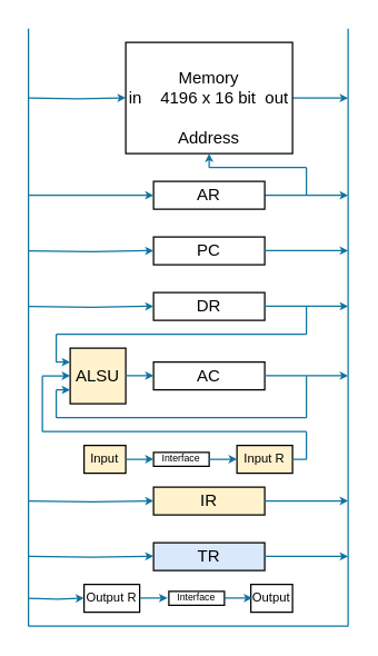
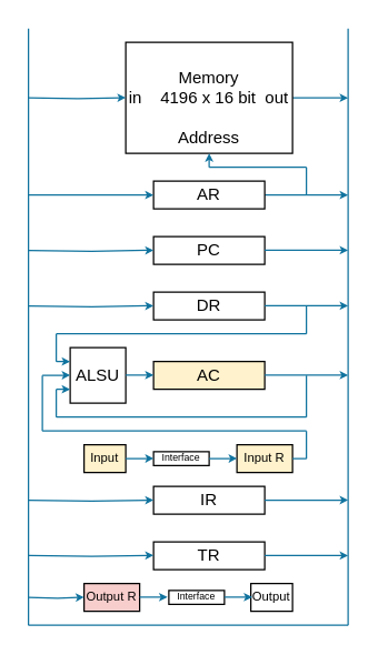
  <mxCell id="0" />
  <mxCell id="1" parent="0" />
  <mxCell id="2" style="edgeStyle=orthogonalEdgeStyle;rounded=0;orthogonalLoop=1;jettySize=auto;html=1;fillColor=#b1ddf0;strokeColor=#10739e;startSize=6;endSize=3;" parent="1" source="3" edge="1"><mxGeometry relative="1" as="geometry"><mxPoint x="250" y="70" as="targetPoint" /></mxGeometry></mxCell>
  <mxCell id="3" value="&lt;div&gt;&lt;br&gt;&lt;/div&gt;Memory&lt;div&gt;in&amp;nbsp; &amp;nbsp; 4196 x 16 bit&amp;nbsp; out&lt;/div&gt;&lt;div&gt;&lt;br&gt;&lt;/div&gt;&lt;div&gt;Address&lt;/div&gt;" style="rounded=0;whiteSpace=wrap;html=1;" parent="1" vertex="1"><mxGeometry x="90" y="30" width="120" height="80" as="geometry" /></mxCell>
  <mxCell id="4" style="edgeStyle=orthogonalEdgeStyle;rounded=0;orthogonalLoop=1;jettySize=auto;html=1;fillColor=#b1ddf0;strokeColor=#10739e;startSize=6;endSize=3;" parent="1" source="5" edge="1"><mxGeometry relative="1" as="geometry"><mxPoint x="250" y="140" as="targetPoint" /></mxGeometry></mxCell>
  <mxCell id="5" value="AR" style="rounded=0;whiteSpace=wrap;html=1;" parent="1" vertex="1"><mxGeometry x="110" y="130" width="80" height="20" as="geometry" /></mxCell>
  <mxCell id="6" value="PC" style="rounded=0;whiteSpace=wrap;html=1;" parent="1" vertex="1"><mxGeometry x="110" y="170" width="80" height="20" as="geometry" /></mxCell>
  <mxCell id="7" value="DR" style="rounded=0;whiteSpace=wrap;html=1;" parent="1" vertex="1"><mxGeometry x="110" y="210" width="80" height="20" as="geometry" /></mxCell>
- <mxCell id="8" value="AC" style="rounded=0;whiteSpace=wrap;html=1;" parent="1" vertex="1"><mxGeometry x="110" y="260" width="80" height="20" as="geometry" /></mxCell>
- <mxCell id="9" value="ALSU" style="rounded=0;whiteSpace=wrap;html=1;fillColor=#fff2cc;" parent="1" vertex="1"><mxGeometry x="50" y="250" width="40" height="40" as="geometry" /></mxCell>
- <mxCell id="10" value="IR" style="rounded=0;whiteSpace=wrap;html=1;fillColor=#fff2cc;" parent="1" vertex="1"><mxGeometry x="110" y="350" width="80" height="20" as="geometry" /></mxCell>
- <mxCell id="11" value="TR" style="rounded=0;whiteSpace=wrap;html=1;fillColor=#dae8fc;" parent="1" vertex="1"><mxGeometry x="110" y="390" width="80" height="20" as="geometry" /></mxCell>
+ <mxCell id="8" value="AC" style="rounded=0;whiteSpace=wrap;html=1;fillColor=#fff2cc;" parent="1" vertex="1"><mxGeometry x="110" y="260" width="80" height="20" as="geometry" /></mxCell>
+ <mxCell id="9" value="ALSU" style="rounded=0;whiteSpace=wrap;html=1;" parent="1" vertex="1"><mxGeometry x="50" y="250" width="40" height="40" as="geometry" /></mxCell>
+ <mxCell id="10" value="IR" style="rounded=0;whiteSpace=wrap;html=1;" parent="1" vertex="1"><mxGeometry x="110" y="350" width="80" height="20" as="geometry" /></mxCell>
+ <mxCell id="11" value="TR" style="rounded=0;whiteSpace=wrap;html=1;" parent="1" vertex="1"><mxGeometry x="110" y="390" width="80" height="20" as="geometry" /></mxCell>
  <mxCell id="12" value="" style="endArrow=classic;html=1;rounded=0;entryX=0.5;entryY=1;entryDx=0;entryDy=0;fillColor=#b1ddf0;strokeColor=#10739e;startSize=6;endSize=3;" parent="1" target="3" edge="1"><mxGeometry width="50" height="50" relative="1" as="geometry"><mxPoint x="150" y="120" as="sourcePoint" /><mxPoint x="110" y="170" as="targetPoint" /></mxGeometry></mxCell>
  <mxCell id="13" value="" style="endArrow=none;html=1;rounded=0;fillColor=#b1ddf0;strokeColor=#10739e;startSize=6;endSize=3;" parent="1" edge="1"><mxGeometry width="50" height="50" relative="1" as="geometry"><mxPoint x="150" y="120" as="sourcePoint" /><mxPoint x="220" y="120" as="targetPoint" /></mxGeometry></mxCell>
  <mxCell id="14" value="" style="endArrow=none;html=1;rounded=0;fillColor=#b1ddf0;strokeColor=#10739e;startSize=6;endSize=3;" parent="1" edge="1"><mxGeometry width="50" height="50" relative="1" as="geometry"><mxPoint x="220" y="120" as="sourcePoint" /><mxPoint x="220" y="140" as="targetPoint" /></mxGeometry></mxCell>
  <mxCell id="15" style="edgeStyle=orthogonalEdgeStyle;rounded=0;orthogonalLoop=1;jettySize=auto;html=1;fillColor=#b1ddf0;strokeColor=#10739e;startSize=6;endSize=3;" parent="1" edge="1"><mxGeometry relative="1" as="geometry"><mxPoint x="250" y="179.83" as="targetPoint" /><mxPoint x="190" y="179.83" as="sourcePoint" /></mxGeometry></mxCell>
  <mxCell id="16" style="edgeStyle=orthogonalEdgeStyle;rounded=0;orthogonalLoop=1;jettySize=auto;html=1;fillColor=#b1ddf0;strokeColor=#10739e;startSize=6;endSize=3;" parent="1" edge="1"><mxGeometry relative="1" as="geometry"><mxPoint x="250" y="219.83" as="targetPoint" /><mxPoint x="190" y="219.83" as="sourcePoint" /></mxGeometry></mxCell>
  <mxCell id="17" style="edgeStyle=orthogonalEdgeStyle;rounded=0;orthogonalLoop=1;jettySize=auto;html=1;fillColor=#b1ddf0;strokeColor=#10739e;startSize=6;endSize=3;" parent="1" edge="1"><mxGeometry relative="1" as="geometry"><mxPoint x="250" y="269.83" as="targetPoint" /><mxPoint x="190" y="269.83" as="sourcePoint" /></mxGeometry></mxCell>
  <mxCell id="18" style="edgeStyle=orthogonalEdgeStyle;rounded=0;orthogonalLoop=1;jettySize=auto;html=1;fillColor=#b1ddf0;strokeColor=#10739e;startSize=6;endSize=3;" parent="1" edge="1"><mxGeometry relative="1" as="geometry"><mxPoint x="110" y="140" as="targetPoint" /><mxPoint x="20" y="140" as="sourcePoint" /></mxGeometry></mxCell>
  <mxCell id="19" style="edgeStyle=orthogonalEdgeStyle;rounded=0;orthogonalLoop=1;jettySize=auto;html=1;fillColor=#b1ddf0;strokeColor=#10739e;startSize=6;endSize=3;" parent="1" edge="1"><mxGeometry relative="1" as="geometry"><mxPoint x="110" y="179.83" as="targetPoint" /><mxPoint x="20" y="180" as="sourcePoint" /></mxGeometry></mxCell>
  <mxCell id="20" style="edgeStyle=orthogonalEdgeStyle;rounded=0;orthogonalLoop=1;jettySize=auto;html=1;fillColor=#b1ddf0;strokeColor=#10739e;startSize=6;endSize=3;" parent="1" edge="1"><mxGeometry relative="1" as="geometry"><mxPoint x="110" y="219.83" as="targetPoint" /><mxPoint x="20" y="220" as="sourcePoint" /></mxGeometry></mxCell>
  <mxCell id="21" style="edgeStyle=orthogonalEdgeStyle;rounded=0;orthogonalLoop=1;jettySize=auto;html=1;fillColor=#b1ddf0;strokeColor=#10739e;startSize=6;endSize=3;" parent="1" edge="1"><mxGeometry relative="1" as="geometry"><mxPoint x="110" y="270" as="targetPoint" /><mxPoint x="90" y="269.83" as="sourcePoint" /></mxGeometry></mxCell>
  <mxCell id="22" style="edgeStyle=orthogonalEdgeStyle;rounded=0;orthogonalLoop=1;jettySize=auto;html=1;fillColor=#b1ddf0;strokeColor=#10739e;startSize=6;endSize=3;" parent="1" edge="1"><mxGeometry relative="1" as="geometry"><mxPoint x="49.99" y="260.19" as="targetPoint" /><mxPoint x="40" y="260" as="sourcePoint" /></mxGeometry></mxCell>
  <mxCell id="23" style="edgeStyle=orthogonalEdgeStyle;rounded=0;orthogonalLoop=1;jettySize=auto;html=1;fillColor=#b1ddf0;strokeColor=#10739e;startSize=6;endSize=3;" parent="1" edge="1"><mxGeometry relative="1" as="geometry"><mxPoint x="49.98" y="270.09" as="targetPoint" /><mxPoint x="29.98" y="269.92" as="sourcePoint" /></mxGeometry></mxCell>
  <mxCell id="24" style="edgeStyle=orthogonalEdgeStyle;rounded=0;orthogonalLoop=1;jettySize=auto;html=1;fillColor=#b1ddf0;strokeColor=#10739e;startSize=6;endSize=3;" parent="1" edge="1"><mxGeometry relative="1" as="geometry"><mxPoint x="49.98" y="280.18" as="targetPoint" /><mxPoint x="40" y="280" as="sourcePoint" /></mxGeometry></mxCell>
  <mxCell id="25" value="" style="endArrow=none;html=1;rounded=0;fillColor=#b1ddf0;strokeColor=#10739e;startSize=6;endSize=3;" parent="1" edge="1"><mxGeometry width="50" height="50" relative="1" as="geometry"><mxPoint x="220" y="220" as="sourcePoint" /><mxPoint x="220" y="240" as="targetPoint" /></mxGeometry></mxCell>
  <mxCell id="26" value="" style="endArrow=none;html=1;rounded=0;fillColor=#b1ddf0;strokeColor=#10739e;startSize=6;endSize=3;" parent="1" edge="1"><mxGeometry width="50" height="50" relative="1" as="geometry"><mxPoint x="220" y="240" as="sourcePoint" /><mxPoint x="40" y="240" as="targetPoint" /></mxGeometry></mxCell>
  <mxCell id="27" value="" style="endArrow=none;html=1;rounded=0;fillColor=#b1ddf0;strokeColor=#10739e;startSize=6;endSize=3;" parent="1" edge="1"><mxGeometry width="50" height="50" relative="1" as="geometry"><mxPoint x="40" y="240" as="sourcePoint" /><mxPoint x="40" y="260" as="targetPoint" /></mxGeometry></mxCell>
  <mxCell id="28" value="Input R" style="rounded=0;whiteSpace=wrap;html=1;fontSize=9;fillColor=#fff2cc;" parent="1" vertex="1"><mxGeometry x="170" y="320" width="40" height="20" as="geometry" /></mxCell>
  <mxCell id="29" value="Interface" style="rounded=0;whiteSpace=wrap;html=1;fontSize=7;" parent="1" vertex="1"><mxGeometry x="110" y="325" width="40" height="10" as="geometry" /></mxCell>
  <mxCell id="30" value="Input" style="rounded=0;whiteSpace=wrap;html=1;fontSize=9;fillColor=#fff2cc;" parent="1" vertex="1"><mxGeometry x="60" y="320" width="30" height="20" as="geometry" /></mxCell>
  <mxCell id="31" style="edgeStyle=orthogonalEdgeStyle;rounded=0;orthogonalLoop=1;jettySize=auto;html=1;fillColor=#b1ddf0;strokeColor=#10739e;startSize=6;endSize=3;" parent="1" edge="1"><mxGeometry relative="1" as="geometry"><mxPoint x="109.98" y="330.1" as="targetPoint" /><mxPoint x="89.98" y="329.93" as="sourcePoint" /></mxGeometry></mxCell>
  <mxCell id="32" style="edgeStyle=orthogonalEdgeStyle;rounded=0;orthogonalLoop=1;jettySize=auto;html=1;fillColor=#b1ddf0;strokeColor=#10739e;startSize=6;endSize=3;" parent="1" edge="1"><mxGeometry relative="1" as="geometry"><mxPoint x="169.98" y="330.1" as="targetPoint" /><mxPoint x="149.98" y="329.93" as="sourcePoint" /></mxGeometry></mxCell>
  <mxCell id="33" value="" style="endArrow=none;html=1;rounded=0;fillColor=#b1ddf0;strokeColor=#10739e;startSize=6;endSize=3;" parent="1" edge="1"><mxGeometry width="50" height="50" relative="1" as="geometry"><mxPoint x="220" y="330" as="sourcePoint" /><mxPoint x="210" y="329.94" as="targetPoint" /></mxGeometry></mxCell>
  <mxCell id="34" value="" style="endArrow=none;html=1;rounded=0;fillColor=#b1ddf0;strokeColor=#10739e;startSize=6;endSize=3;" parent="1" edge="1"><mxGeometry width="50" height="50" relative="1" as="geometry"><mxPoint x="220" y="310" as="sourcePoint" /><mxPoint x="220" y="330" as="targetPoint" /></mxGeometry></mxCell>
  <mxCell id="35" style="edgeStyle=orthogonalEdgeStyle;rounded=0;orthogonalLoop=1;jettySize=auto;html=1;fillColor=#b1ddf0;strokeColor=#10739e;startSize=6;endSize=3;" parent="1" edge="1"><mxGeometry relative="1" as="geometry"><mxPoint x="250" y="359.9" as="targetPoint" /><mxPoint x="190" y="359.9" as="sourcePoint" /></mxGeometry></mxCell>
  <mxCell id="36" style="edgeStyle=orthogonalEdgeStyle;rounded=0;orthogonalLoop=1;jettySize=auto;html=1;fillColor=#b1ddf0;strokeColor=#10739e;startSize=6;endSize=3;" parent="1" edge="1"><mxGeometry relative="1" as="geometry"><mxPoint x="110" y="359.9" as="targetPoint" /><mxPoint x="20" y="360" as="sourcePoint" /></mxGeometry></mxCell>
  <mxCell id="37" value="" style="endArrow=none;html=1;rounded=0;fillColor=#b1ddf0;strokeColor=#10739e;startSize=6;endSize=3;" parent="1" edge="1"><mxGeometry width="50" height="50" relative="1" as="geometry"><mxPoint x="220" y="310" as="sourcePoint" /><mxPoint x="30" y="310" as="targetPoint" /></mxGeometry></mxCell>
  <mxCell id="38" value="" style="endArrow=none;html=1;rounded=0;fillColor=#b1ddf0;strokeColor=#10739e;startSize=6;endSize=3;" parent="1" edge="1"><mxGeometry width="50" height="50" relative="1" as="geometry"><mxPoint x="30" y="270" as="sourcePoint" /><mxPoint x="30" y="310" as="targetPoint" /></mxGeometry></mxCell>
  <mxCell id="39" value="" style="endArrow=none;html=1;rounded=0;fillColor=#b1ddf0;strokeColor=#10739e;startSize=6;endSize=3;" parent="1" edge="1"><mxGeometry width="50" height="50" relative="1" as="geometry"><mxPoint x="220" y="300" as="sourcePoint" /><mxPoint x="40" y="300" as="targetPoint" /></mxGeometry></mxCell>
  <mxCell id="40" value="" style="endArrow=none;html=1;rounded=0;fillColor=#b1ddf0;strokeColor=#10739e;startSize=6;endSize=3;" parent="1" edge="1"><mxGeometry width="50" height="50" relative="1" as="geometry"><mxPoint x="40" y="280" as="sourcePoint" /><mxPoint x="40" y="300" as="targetPoint" /></mxGeometry></mxCell>
  <mxCell id="41" value="" style="endArrow=none;html=1;rounded=0;fillColor=#b1ddf0;strokeColor=#10739e;startSize=6;endSize=3;" parent="1" edge="1"><mxGeometry width="50" height="50" relative="1" as="geometry"><mxPoint x="220" y="270" as="sourcePoint" /><mxPoint x="220" y="300" as="targetPoint" /></mxGeometry></mxCell>
  <mxCell id="42" style="edgeStyle=orthogonalEdgeStyle;rounded=0;orthogonalLoop=1;jettySize=auto;html=1;fillColor=#b1ddf0;strokeColor=#10739e;startSize=6;endSize=3;" parent="1" edge="1"><mxGeometry relative="1" as="geometry"><mxPoint x="110" y="399.7" as="targetPoint" /><mxPoint x="20" y="399.8" as="sourcePoint" /></mxGeometry></mxCell>
  <mxCell id="43" style="edgeStyle=orthogonalEdgeStyle;rounded=0;orthogonalLoop=1;jettySize=auto;html=1;fillColor=#b1ddf0;strokeColor=#10739e;startSize=6;endSize=3;" parent="1" edge="1"><mxGeometry relative="1" as="geometry"><mxPoint x="250" y="399.86" as="targetPoint" /><mxPoint x="190" y="399.86" as="sourcePoint" /></mxGeometry></mxCell>
  <mxCell id="44" style="edgeStyle=orthogonalEdgeStyle;rounded=0;orthogonalLoop=1;jettySize=auto;html=1;fillColor=#b1ddf0;strokeColor=#10739e;startSize=6;endSize=3;" parent="1" edge="1"><mxGeometry relative="1" as="geometry"><mxPoint x="90" y="69.86" as="targetPoint" /><mxPoint x="20" y="70" as="sourcePoint" /></mxGeometry></mxCell>
- <mxCell id="45" value="Output R" style="rounded=0;whiteSpace=wrap;html=1;fontSize=9;" parent="1" vertex="1"><mxGeometry x="60" y="420" width="40" height="20" as="geometry" /></mxCell>
+ <mxCell id="45" value="Output R" style="rounded=0;whiteSpace=wrap;html=1;fontSize=9;fillColor=#f8cecc;" parent="1" vertex="1"><mxGeometry x="60" y="420" width="40" height="20" as="geometry" /></mxCell>
  <mxCell id="46" value="Interface" style="rounded=0;whiteSpace=wrap;html=1;fontSize=7;" parent="1" vertex="1"><mxGeometry x="121" y="425" width="40" height="10" as="geometry" /></mxCell>
  <mxCell id="47" value="Output" style="rounded=0;whiteSpace=wrap;html=1;fontSize=9;" parent="1" vertex="1"><mxGeometry x="180" y="420" width="30" height="20" as="geometry" /></mxCell>
  <mxCell id="48" style="edgeStyle=orthogonalEdgeStyle;rounded=0;orthogonalLoop=1;jettySize=auto;html=1;fillColor=#b1ddf0;strokeColor=#10739e;startSize=6;endSize=3;" parent="1" edge="1"><mxGeometry relative="1" as="geometry"><mxPoint x="120" y="430" as="targetPoint" /><mxPoint x="100" y="429.83" as="sourcePoint" /></mxGeometry></mxCell>
  <mxCell id="49" style="edgeStyle=orthogonalEdgeStyle;rounded=0;orthogonalLoop=1;jettySize=auto;html=1;fillColor=#b1ddf0;strokeColor=#10739e;startSize=6;endSize=3;" parent="1" edge="1"><mxGeometry relative="1" as="geometry"><mxPoint x="181" y="430" as="targetPoint" /><mxPoint x="161" y="429.83" as="sourcePoint" /></mxGeometry></mxCell>
  <mxCell id="50" style="edgeStyle=orthogonalEdgeStyle;rounded=0;orthogonalLoop=1;jettySize=auto;html=1;fillColor=#b1ddf0;strokeColor=#10739e;startSize=6;endSize=3;" parent="1" edge="1"><mxGeometry relative="1" as="geometry"><mxPoint x="60" y="429.9" as="targetPoint" /><mxPoint x="20" y="430" as="sourcePoint" /></mxGeometry></mxCell>
  <mxCell id="51" value="" style="endArrow=none;html=1;rounded=0;fillColor=#b1ddf0;strokeColor=#10739e;startSize=6;endSize=3;" parent="1" edge="1"><mxGeometry width="50" height="50" relative="1" as="geometry"><mxPoint x="20" y="20" as="sourcePoint" /><mxPoint x="20" y="450" as="targetPoint" /></mxGeometry></mxCell>
  <mxCell id="52" value="" style="endArrow=none;html=1;rounded=0;fillColor=#b1ddf0;strokeColor=#10739e;startSize=6;endSize=3;" parent="1" edge="1"><mxGeometry width="50" height="50" relative="1" as="geometry"><mxPoint x="250" y="450" as="sourcePoint" /><mxPoint x="20" y="450" as="targetPoint" /></mxGeometry></mxCell>
  <mxCell id="53" value="" style="endArrow=none;html=1;rounded=0;fillColor=#b1ddf0;strokeColor=#10739e;startSize=6;endSize=3;" parent="1" edge="1"><mxGeometry width="50" height="50" relative="1" as="geometry"><mxPoint x="250" y="20" as="sourcePoint" /><mxPoint x="250" y="450" as="targetPoint" /></mxGeometry></mxCell>
